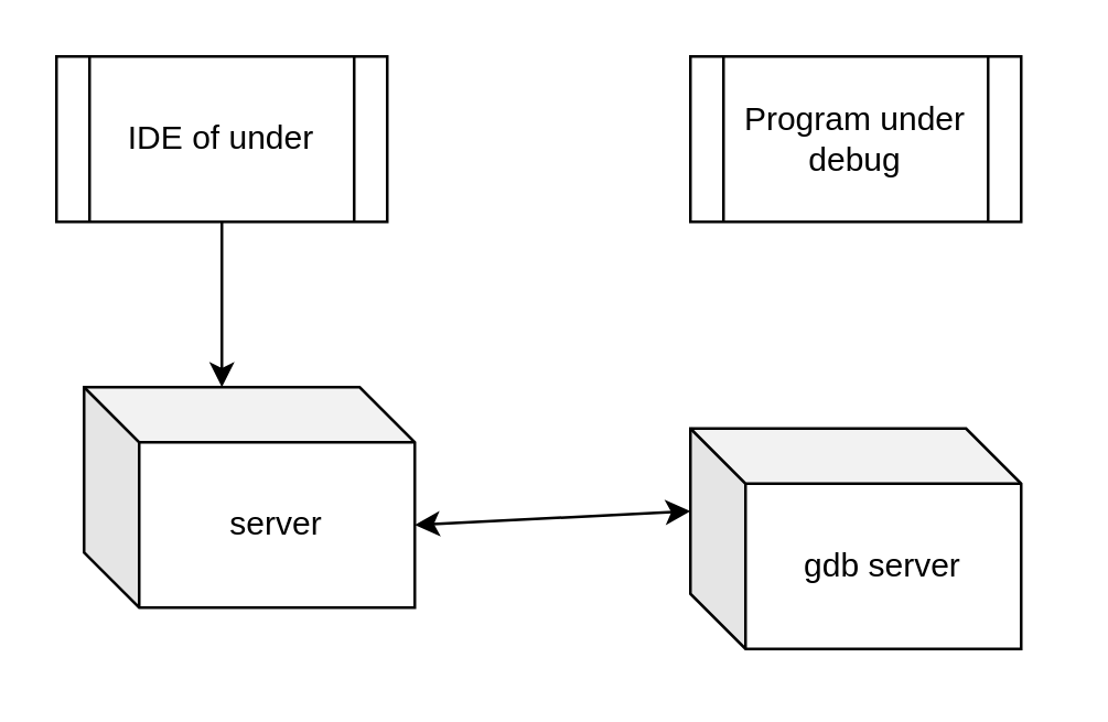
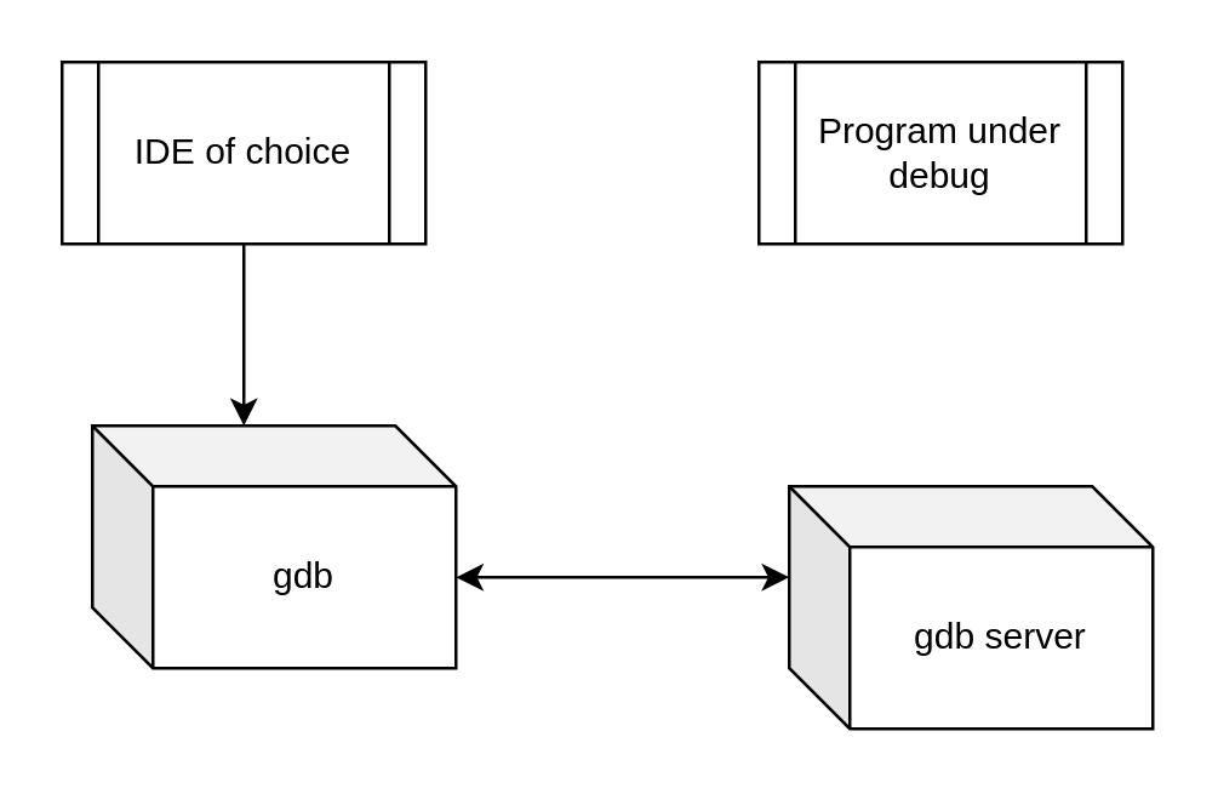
  <mxCell id="0" />
  <mxCell id="1" parent="0" />
  <mxCell id="2" value="Program under debug" style="shape=process;whiteSpace=wrap;html=1;backgroundOutline=1;" vertex="1" parent="1"><mxGeometry x="250" y="20" width="120" height="60" as="geometry" /></mxCell>
- <mxCell id="3" value="gdb server" style="shape=cube;whiteSpace=wrap;html=1;boundedLbl=1;backgroundOutline=1;darkOpacity=0.05;darkOpacity2=0.1;" vertex="1" parent="1"><mxGeometry x="250" y="155" width="120" height="80" as="geometry" /></mxCell>
- <mxCell id="4" value="server" style="shape=cube;whiteSpace=wrap;html=1;boundedLbl=1;backgroundOutline=1;darkOpacity=0.05;darkOpacity2=0.1;" vertex="1" parent="1"><mxGeometry x="30" y="140" width="120" height="80" as="geometry" /></mxCell>
- <mxCell id="5" value="IDE of under" style="shape=process;whiteSpace=wrap;html=1;backgroundOutline=1;" vertex="1" parent="1"><mxGeometry x="20" y="20" width="120" height="60" as="geometry" /></mxCell>
+ <mxCell id="3" value="gdb server" style="shape=cube;whiteSpace=wrap;html=1;boundedLbl=1;backgroundOutline=1;darkOpacity=0.05;darkOpacity2=0.1;" vertex="1" parent="1"><mxGeometry x="260" y="160" width="120" height="80" as="geometry" /></mxCell>
+ <mxCell id="4" value="gdb" style="shape=cube;whiteSpace=wrap;html=1;boundedLbl=1;backgroundOutline=1;darkOpacity=0.05;darkOpacity2=0.1;" vertex="1" parent="1"><mxGeometry x="30" y="140" width="120" height="80" as="geometry" /></mxCell>
+ <mxCell id="5" value="IDE of choice" style="shape=process;whiteSpace=wrap;html=1;backgroundOutline=1;" vertex="1" parent="1"><mxGeometry x="20" y="20" width="120" height="60" as="geometry" /></mxCell>
  <mxCell id="6" value="" style="endArrow=classic;html=1;rounded=0;entryX=0;entryY=0;entryDx=50;entryDy=0;entryPerimeter=0;" edge="1" parent="1" source="5" target="4"><mxGeometry width="50" height="50" relative="1" as="geometry"><mxPoint x="320" y="400" as="sourcePoint" /><mxPoint x="370" y="350" as="targetPoint" /></mxGeometry></mxCell>
  <mxCell id="7" value="" style="endArrow=classic;startArrow=classic;html=1;rounded=0;exitX=0;exitY=0;exitDx=120;exitDy=50;exitPerimeter=0;entryX=0;entryY=0;entryDx=0;entryDy=30;entryPerimeter=0;" edge="1" parent="1" source="4" target="3"><mxGeometry width="50" height="50" relative="1" as="geometry"><mxPoint x="180" y="210" as="sourcePoint" /><mxPoint x="230" y="160" as="targetPoint" /></mxGeometry></mxCell>
